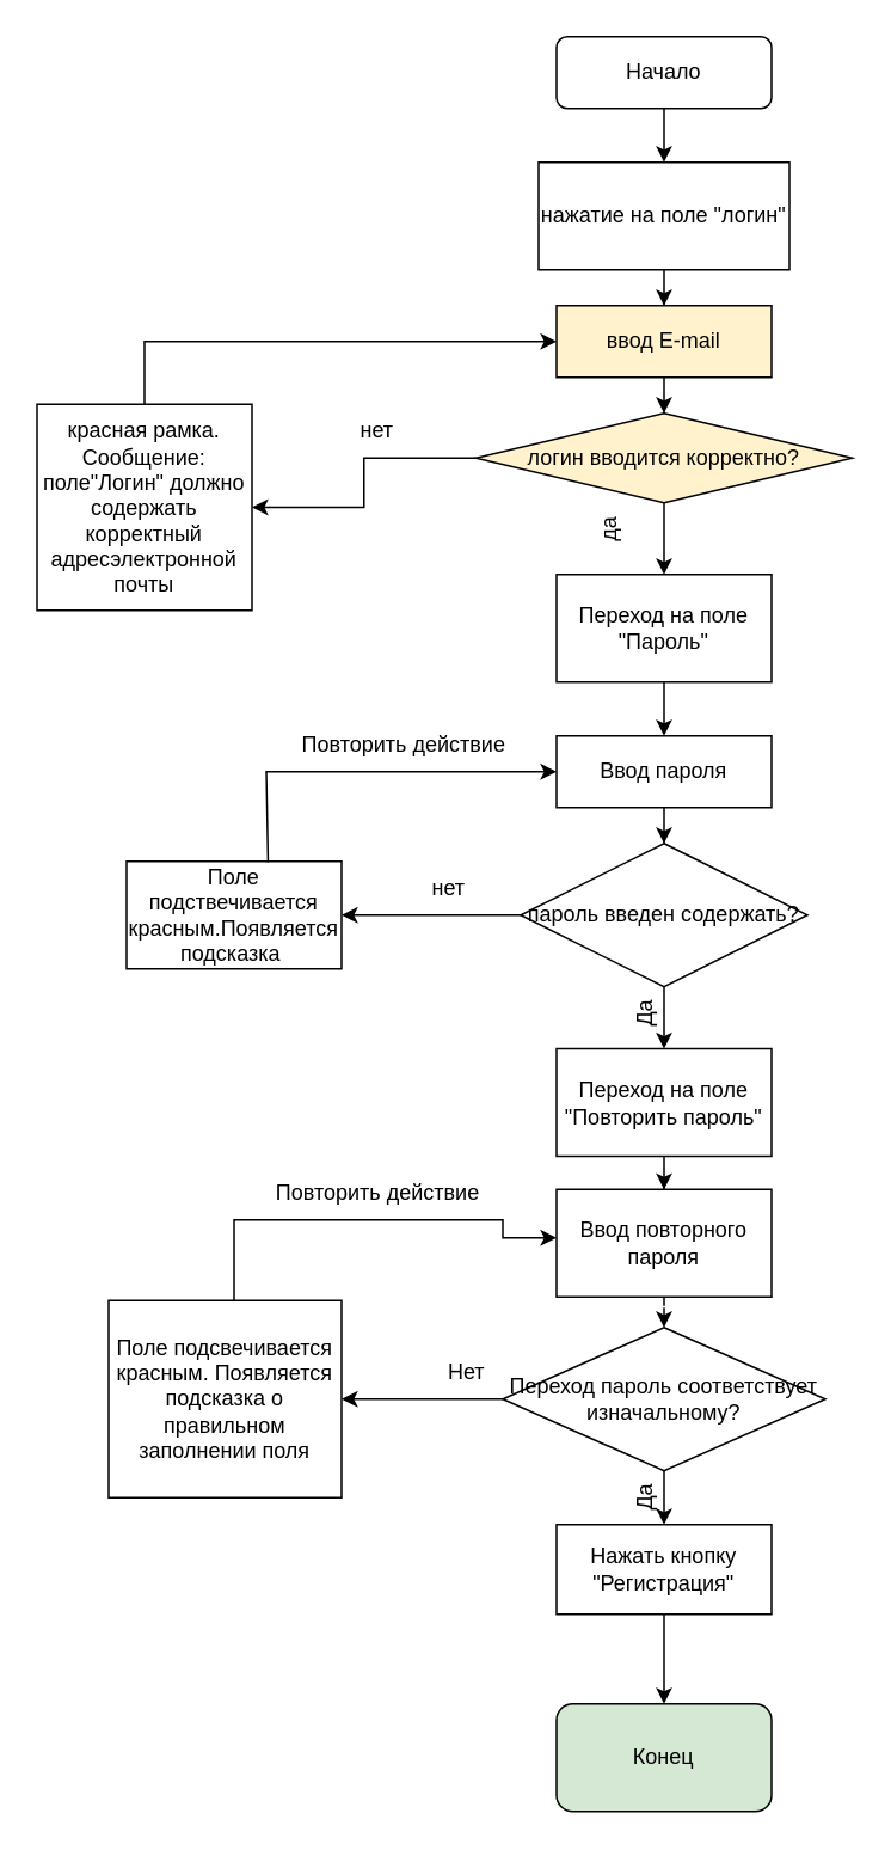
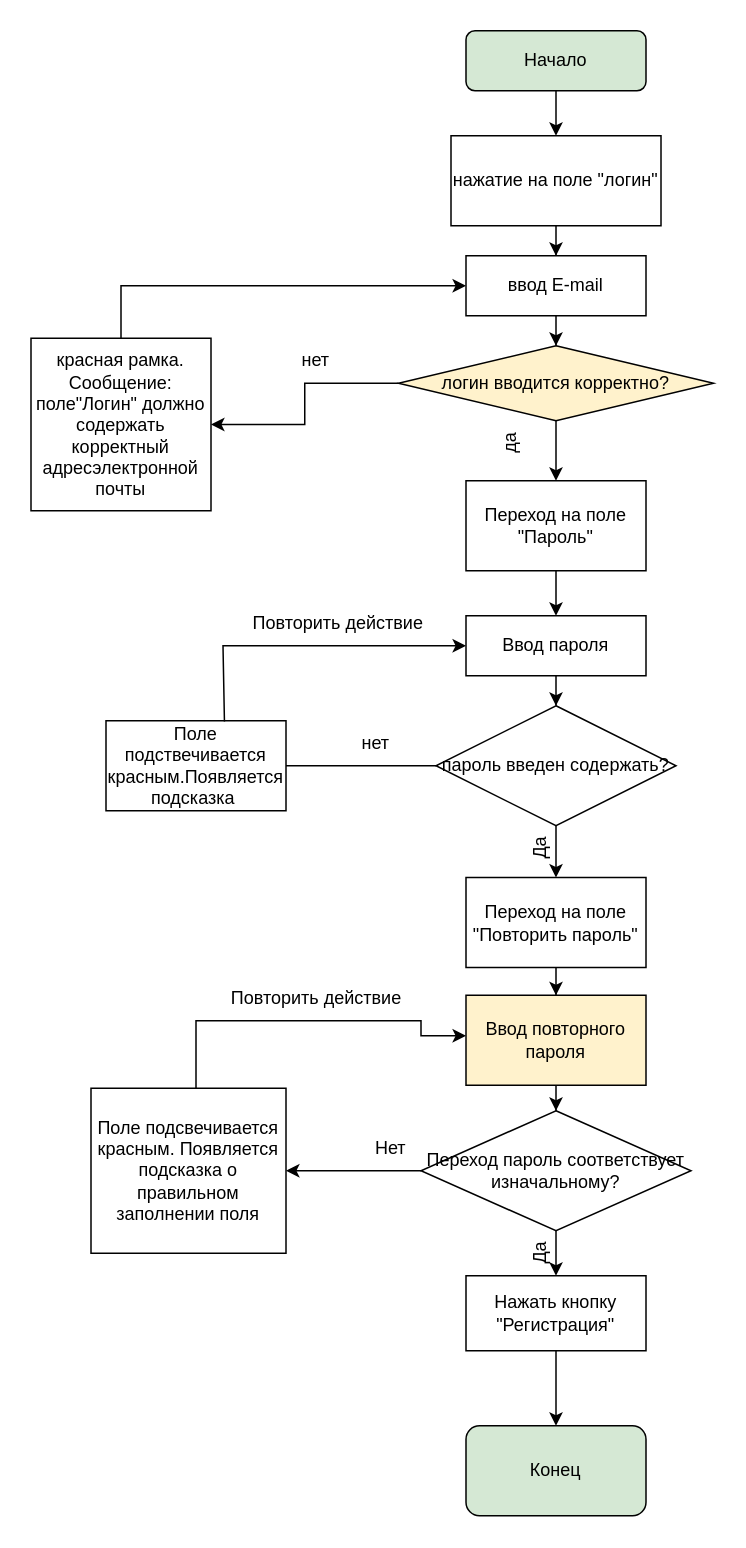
  <mxCell id="0" />
  <mxCell id="1" parent="0" />
- <mxCell id="2" value="Начало" style="rounded=1;whiteSpace=wrap;html=1;fontSize=12;glass=0;strokeWidth=1;shadow=0;" parent="1" vertex="1"><mxGeometry x="310" y="20" width="120" height="40" as="geometry" /></mxCell>
+ <mxCell id="2" value="Начало" style="rounded=1;whiteSpace=wrap;html=1;fontSize=12;glass=0;strokeWidth=1;shadow=0;fillColor=#d5e8d4;" parent="1" vertex="1"><mxGeometry x="310" y="20" width="120" height="40" as="geometry" /></mxCell>
  <mxCell id="3" value="" style="edgeStyle=orthogonalEdgeStyle;rounded=0;orthogonalLoop=1;jettySize=auto;html=1;" edge="1" parent="1" source="4" target="7"><mxGeometry relative="1" as="geometry" /></mxCell>
  <mxCell id="4" value="нажатие на поле &quot;логин&quot;" style="rounded=0;whiteSpace=wrap;html=1;" vertex="1" parent="1"><mxGeometry x="300" y="90" width="140" height="60" as="geometry" /></mxCell>
  <mxCell id="5" value="" style="endArrow=classic;html=1;rounded=0;exitX=0.5;exitY=1;exitDx=0;exitDy=0;entryX=0.5;entryY=0;entryDx=0;entryDy=0;" edge="1" parent="1" source="2" target="4"><mxGeometry width="50" height="50" relative="1" as="geometry"><mxPoint x="330" y="280" as="sourcePoint" /><mxPoint x="330" y="340" as="targetPoint" /></mxGeometry></mxCell>
  <mxCell id="6" value="" style="edgeStyle=orthogonalEdgeStyle;rounded=0;orthogonalLoop=1;jettySize=auto;html=1;" edge="1" parent="1" source="7" target="9"><mxGeometry relative="1" as="geometry" /></mxCell>
- <mxCell id="7" value="ввод E-mail" style="whiteSpace=wrap;html=1;rounded=0;fillColor=#fff2cc;" vertex="1" parent="1"><mxGeometry x="310" y="170" width="120" height="40" as="geometry" /></mxCell>
+ <mxCell id="7" value="ввод E-mail" style="whiteSpace=wrap;html=1;rounded=0;" vertex="1" parent="1"><mxGeometry x="310" y="170" width="120" height="40" as="geometry" /></mxCell>
  <mxCell id="8" value="" style="edgeStyle=orthogonalEdgeStyle;rounded=0;orthogonalLoop=1;jettySize=auto;html=1;" edge="1" parent="1" source="9" target="11"><mxGeometry relative="1" as="geometry" /></mxCell>
  <mxCell id="9" value="логин вводится корректно?" style="rhombus;whiteSpace=wrap;html=1;rounded=0;fillColor=#fff2cc;" vertex="1" parent="1"><mxGeometry x="265" y="230" width="210" height="50" as="geometry" /></mxCell>
  <mxCell id="10" value="" style="edgeStyle=orthogonalEdgeStyle;rounded=0;orthogonalLoop=1;jettySize=auto;html=1;" edge="1" parent="1" source="11"><mxGeometry relative="1" as="geometry"><mxPoint x="310" y="190" as="targetPoint" /><Array as="points"><mxPoint x="80" y="190" /></Array></mxGeometry></mxCell>
  <mxCell id="11" value="красная рамка.&lt;div&gt;Сообщение: поле&quot;Логин&quot; должно содержать корректный адресэлектронной почты&lt;/div&gt;" style="whiteSpace=wrap;html=1;rounded=0;" vertex="1" parent="1"><mxGeometry x="20" y="225" width="120" height="115" as="geometry" /></mxCell>
  <mxCell id="12" value="нет" style="text;html=1;align=center;verticalAlign=middle;whiteSpace=wrap;rounded=0;" vertex="1" parent="1"><mxGeometry x="180" y="225" width="60" height="30" as="geometry" /></mxCell>
  <mxCell id="13" value="" style="endArrow=classic;html=1;rounded=0;" edge="1" parent="1" target="15"><mxGeometry width="50" height="50" relative="1" as="geometry"><mxPoint x="370" y="280" as="sourcePoint" /><mxPoint x="370" y="350" as="targetPoint" /><Array as="points"><mxPoint x="370" y="280" /></Array></mxGeometry></mxCell>
  <mxCell id="14" value="" style="edgeStyle=orthogonalEdgeStyle;rounded=0;orthogonalLoop=1;jettySize=auto;html=1;" edge="1" parent="1" source="15" target="18"><mxGeometry relative="1" as="geometry" /></mxCell>
  <mxCell id="15" value="Переход на поле &quot;Пароль&quot;" style="rounded=0;whiteSpace=wrap;html=1;" vertex="1" parent="1"><mxGeometry x="310" y="320" width="120" height="60" as="geometry" /></mxCell>
  <mxCell id="16" value="да" style="text;html=1;align=center;verticalAlign=middle;whiteSpace=wrap;rounded=0;rotation=270;" vertex="1" parent="1"><mxGeometry x="310" y="280" width="60" height="30" as="geometry" /></mxCell>
  <mxCell id="17" value="" style="edgeStyle=orthogonalEdgeStyle;rounded=0;orthogonalLoop=1;jettySize=auto;html=1;" edge="1" parent="1" source="18" target="21"><mxGeometry relative="1" as="geometry" /></mxCell>
  <mxCell id="18" value="Ввод пароля" style="whiteSpace=wrap;html=1;rounded=0;" vertex="1" parent="1"><mxGeometry x="310" y="410" width="120" height="40" as="geometry" /></mxCell>
- <mxCell id="19" value="" style="edgeStyle=orthogonalEdgeStyle;rounded=0;orthogonalLoop=1;jettySize=auto;html=1;" edge="1" parent="1" source="21" target="22"><mxGeometry relative="1" as="geometry" /></mxCell>
+ <mxCell id="19" value="" style="edgeStyle=orthogonalEdgeStyle;rounded=0;orthogonalLoop=1;jettySize=auto;html=1;endArrow=none;" edge="1" parent="1" source="21" target="22"><mxGeometry relative="1" as="geometry" /></mxCell>
  <mxCell id="20" value="" style="edgeStyle=orthogonalEdgeStyle;rounded=0;orthogonalLoop=1;jettySize=auto;html=1;" edge="1" parent="1" source="21" target="26"><mxGeometry relative="1" as="geometry" /></mxCell>
  <mxCell id="21" value="пароль введен содержать?" style="rhombus;whiteSpace=wrap;html=1;rounded=0;" vertex="1" parent="1"><mxGeometry x="290" y="470" width="160" height="80" as="geometry" /></mxCell>
  <mxCell id="22" value="Поле подствечивается красным.Появляется подсказка&amp;nbsp;" style="whiteSpace=wrap;html=1;rounded=0;" vertex="1" parent="1"><mxGeometry x="70" y="480" width="120" height="60" as="geometry" /></mxCell>
  <mxCell id="23" value="нет" style="text;html=1;align=center;verticalAlign=middle;whiteSpace=wrap;rounded=0;" vertex="1" parent="1"><mxGeometry x="220" y="480" width="60" height="30" as="geometry" /></mxCell>
  <mxCell id="24" style="edgeStyle=orthogonalEdgeStyle;rounded=0;orthogonalLoop=1;jettySize=auto;html=1;entryX=0;entryY=0.75;entryDx=0;entryDy=0;exitX=0.658;exitY=0.008;exitDx=0;exitDy=0;exitPerimeter=0;" edge="1" parent="1" source="22"><mxGeometry relative="1" as="geometry"><mxPoint x="148" y="491" as="sourcePoint" /><mxPoint x="310" y="430" as="targetPoint" /><Array as="points"><mxPoint x="148" y="430" /></Array></mxGeometry></mxCell>
  <mxCell id="25" value="" style="edgeStyle=orthogonalEdgeStyle;rounded=0;orthogonalLoop=1;jettySize=auto;html=1;" edge="1" parent="1" source="26" target="29"><mxGeometry relative="1" as="geometry" /></mxCell>
  <mxCell id="26" value="Переход на поле &quot;Повторить пароль&quot;" style="whiteSpace=wrap;html=1;rounded=0;" vertex="1" parent="1"><mxGeometry x="310" y="584.5" width="120" height="60" as="geometry" /></mxCell>
  <mxCell id="27" value="Да" style="text;html=1;align=center;verticalAlign=middle;whiteSpace=wrap;rounded=0;rotation=270;" vertex="1" parent="1"><mxGeometry x="330" y="550" width="60" height="30" as="geometry" /></mxCell>
- <mxCell id="28" value="" style="edgeStyle=orthogonalEdgeStyle;rounded=0;orthogonalLoop=1;jettySize=auto;html=1;dashed=1;" edge="1" parent="1" source="29" target="32"><mxGeometry relative="1" as="geometry" /></mxCell>
- <mxCell id="29" value="Ввод повторного пароля" style="whiteSpace=wrap;html=1;rounded=0;" vertex="1" parent="1"><mxGeometry x="310" y="663" width="120" height="60" as="geometry" /></mxCell>
+ <mxCell id="28" value="" style="edgeStyle=orthogonalEdgeStyle;rounded=0;orthogonalLoop=1;jettySize=auto;html=1;" edge="1" parent="1" source="29" target="32"><mxGeometry relative="1" as="geometry" /></mxCell>
+ <mxCell id="29" value="Ввод повторного пароля" style="whiteSpace=wrap;html=1;rounded=0;fillColor=#fff2cc;" vertex="1" parent="1"><mxGeometry x="310" y="663" width="120" height="60" as="geometry" /></mxCell>
  <mxCell id="30" value="" style="edgeStyle=orthogonalEdgeStyle;rounded=0;orthogonalLoop=1;jettySize=auto;html=1;" edge="1" parent="1" source="32" target="34"><mxGeometry relative="1" as="geometry" /></mxCell>
  <mxCell id="31" value="" style="edgeStyle=orthogonalEdgeStyle;rounded=0;orthogonalLoop=1;jettySize=auto;html=1;" edge="1" parent="1" source="32" target="37"><mxGeometry relative="1" as="geometry" /></mxCell>
  <mxCell id="32" value="Переход пароль соответствует изначальному?" style="rhombus;whiteSpace=wrap;html=1;rounded=0;" vertex="1" parent="1"><mxGeometry x="280" y="740" width="180" height="80" as="geometry" /></mxCell>
  <mxCell id="33" value="" style="edgeStyle=orthogonalEdgeStyle;rounded=0;orthogonalLoop=1;jettySize=auto;html=1;" edge="1" parent="1" source="34"><mxGeometry relative="1" as="geometry"><mxPoint x="310" y="690" as="targetPoint" /><Array as="points"><mxPoint x="130" y="680" /><mxPoint x="280" y="680" /><mxPoint x="280" y="690" /></Array></mxGeometry></mxCell>
  <mxCell id="34" value="Поле подсвечивается красным. Появляется подсказка о правильном заполнении поля" style="whiteSpace=wrap;html=1;rounded=0;" vertex="1" parent="1"><mxGeometry x="60" y="725" width="130" height="110" as="geometry" /></mxCell>
  <mxCell id="35" value="Нет" style="text;html=1;align=center;verticalAlign=middle;whiteSpace=wrap;rounded=0;" vertex="1" parent="1"><mxGeometry x="230" y="750" width="60" height="30" as="geometry" /></mxCell>
  <mxCell id="36" value="" style="edgeStyle=orthogonalEdgeStyle;rounded=0;orthogonalLoop=1;jettySize=auto;html=1;" edge="1" parent="1" source="37" target="39"><mxGeometry relative="1" as="geometry" /></mxCell>
  <mxCell id="37" value="Нажать кнопку &quot;Регистрация&quot;" style="whiteSpace=wrap;html=1;rounded=0;" vertex="1" parent="1"><mxGeometry x="310" y="850" width="120" height="50" as="geometry" /></mxCell>
  <mxCell id="38" value="Да" style="text;html=1;align=center;verticalAlign=middle;whiteSpace=wrap;rounded=0;rotation=270;" vertex="1" parent="1"><mxGeometry x="330" y="820" width="60" height="30" as="geometry" /></mxCell>
  <mxCell id="39" value="Конец" style="rounded=1;whiteSpace=wrap;html=1;fillColor=#d5e8d4;" vertex="1" parent="1"><mxGeometry x="310" y="950" width="120" height="60" as="geometry" /></mxCell>
  <mxCell id="40" value="Повторить действие" style="text;html=1;align=center;verticalAlign=middle;resizable=0;points=[];autosize=1;strokeColor=none;fillColor=none;" vertex="1" parent="1"><mxGeometry x="140" y="650" width="140" height="30" as="geometry" /></mxCell>
  <mxCell id="41" value="Повторить действие" style="text;html=1;align=center;verticalAlign=middle;whiteSpace=wrap;rounded=0;" vertex="1" parent="1"><mxGeometry x="160" y="400" width="130" height="30" as="geometry" /></mxCell>
